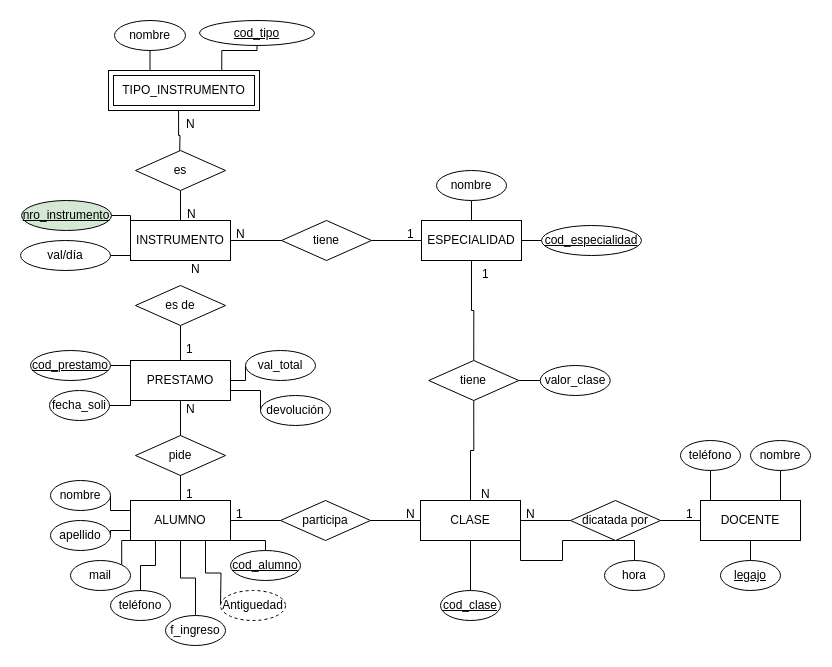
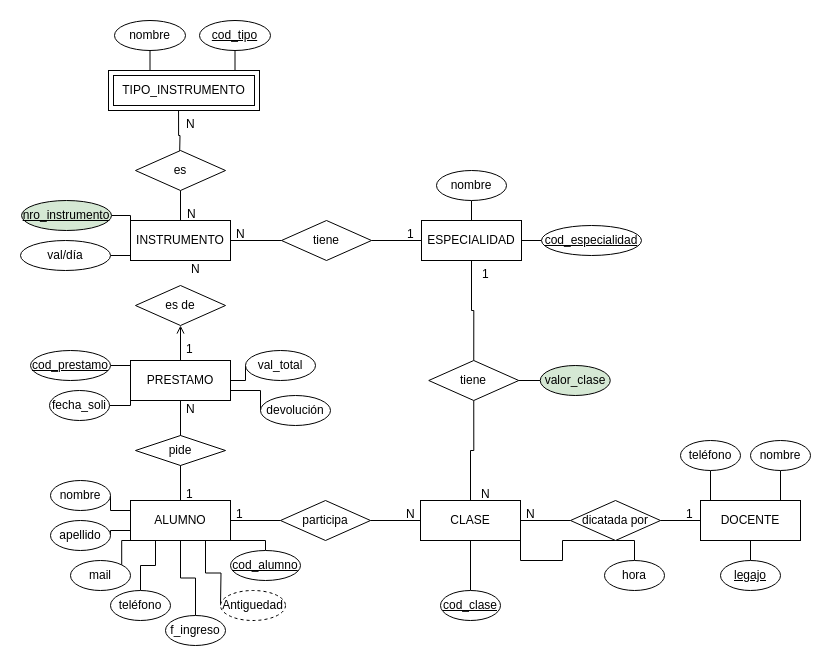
  <mxCell id="0" />
  <mxCell id="1" parent="0" />
  <mxCell id="2" style="edgeStyle=orthogonalEdgeStyle;rounded=0;orthogonalLoop=1;jettySize=auto;html=1;exitX=1;exitY=0.5;exitDx=0;exitDy=0;entryX=0;entryY=0.5;entryDx=0;entryDy=0;endArrow=none;endFill=0;" parent="1" source="6" target="30" edge="1"><mxGeometry relative="1" as="geometry" /></mxCell>
  <mxCell id="3" style="edgeStyle=orthogonalEdgeStyle;rounded=0;orthogonalLoop=1;jettySize=auto;html=1;exitX=1;exitY=1;exitDx=0;exitDy=0;entryX=0.5;entryY=0;entryDx=0;entryDy=0;endArrow=none;endFill=0;" edge="1" parent="1" source="6" target="53"><mxGeometry relative="1" as="geometry" /></mxCell>
  <mxCell id="4" style="edgeStyle=orthogonalEdgeStyle;rounded=0;orthogonalLoop=1;jettySize=auto;html=1;exitX=0.5;exitY=1;exitDx=0;exitDy=0;entryX=0.5;entryY=0;entryDx=0;entryDy=0;endArrow=none;endFill=0;" edge="1" parent="1" source="6" target="54"><mxGeometry relative="1" as="geometry" /></mxCell>
  <mxCell id="5" style="edgeStyle=orthogonalEdgeStyle;rounded=0;orthogonalLoop=1;jettySize=auto;html=1;exitX=0.5;exitY=0;exitDx=0;exitDy=0;entryX=0.5;entryY=1;entryDx=0;entryDy=0;endArrow=none;endFill=0;" edge="1" parent="1" source="6" target="40"><mxGeometry relative="1" as="geometry" /></mxCell>
  <mxCell id="6" value="CLASE" style="whiteSpace=wrap;html=1;align=center;" parent="1" vertex="1"><mxGeometry x="420" y="500" width="100" height="40" as="geometry" /></mxCell>
  <mxCell id="7" style="edgeStyle=orthogonalEdgeStyle;rounded=0;orthogonalLoop=1;jettySize=auto;html=1;exitX=0;exitY=0.25;exitDx=0;exitDy=0;entryX=1;entryY=0.5;entryDx=0;entryDy=0;endArrow=none;endFill=0;" parent="1" source="15" target="41" edge="1"><mxGeometry relative="1" as="geometry" /></mxCell>
  <mxCell id="8" style="edgeStyle=orthogonalEdgeStyle;rounded=0;orthogonalLoop=1;jettySize=auto;html=1;exitX=0;exitY=0.75;exitDx=0;exitDy=0;entryX=1;entryY=0.5;entryDx=0;entryDy=0;endArrow=none;endFill=0;" parent="1" source="15" target="42" edge="1"><mxGeometry relative="1" as="geometry" /></mxCell>
  <mxCell id="9" style="edgeStyle=orthogonalEdgeStyle;rounded=0;orthogonalLoop=1;jettySize=auto;html=1;exitX=0;exitY=1;exitDx=0;exitDy=0;entryX=1;entryY=0;entryDx=0;entryDy=0;endArrow=none;endFill=0;" parent="1" source="15" target="44" edge="1"><mxGeometry relative="1" as="geometry" /></mxCell>
  <mxCell id="10" style="edgeStyle=orthogonalEdgeStyle;rounded=0;orthogonalLoop=1;jettySize=auto;html=1;exitX=0.25;exitY=1;exitDx=0;exitDy=0;entryX=0.5;entryY=0;entryDx=0;entryDy=0;endArrow=none;endFill=0;" parent="1" source="15" target="43" edge="1"><mxGeometry relative="1" as="geometry" /></mxCell>
  <mxCell id="11" style="edgeStyle=orthogonalEdgeStyle;rounded=0;orthogonalLoop=1;jettySize=auto;html=1;exitX=1;exitY=1;exitDx=0;exitDy=0;entryX=0.5;entryY=0;entryDx=0;entryDy=0;endArrow=none;endFill=0;" parent="1" source="15" target="46" edge="1"><mxGeometry relative="1" as="geometry" /></mxCell>
  <mxCell id="12" style="edgeStyle=orthogonalEdgeStyle;rounded=0;orthogonalLoop=1;jettySize=auto;html=1;exitX=0.5;exitY=1;exitDx=0;exitDy=0;entryX=0.5;entryY=0;entryDx=0;entryDy=0;endArrow=none;endFill=0;" parent="1" source="15" target="45" edge="1"><mxGeometry relative="1" as="geometry" /></mxCell>
  <mxCell id="13" style="edgeStyle=orthogonalEdgeStyle;rounded=0;orthogonalLoop=1;jettySize=auto;html=1;exitX=0.75;exitY=1;exitDx=0;exitDy=0;entryX=0;entryY=0.5;entryDx=0;entryDy=0;endArrow=none;endFill=0;" parent="1" source="15" edge="1"><mxGeometry relative="1" as="geometry"><mxPoint x="220" y="605" as="targetPoint" /></mxGeometry></mxCell>
  <mxCell id="14" style="edgeStyle=orthogonalEdgeStyle;rounded=0;orthogonalLoop=1;jettySize=auto;html=1;exitX=0.5;exitY=0;exitDx=0;exitDy=0;entryX=0.5;entryY=1;entryDx=0;entryDy=0;endArrow=none;endFill=0;" parent="1" source="15" target="28" edge="1"><mxGeometry relative="1" as="geometry" /></mxCell>
  <mxCell id="15" value="ALUMNO" style="whiteSpace=wrap;html=1;align=center;" parent="1" vertex="1"><mxGeometry x="130" y="500" width="100" height="40" as="geometry" /></mxCell>
  <mxCell id="16" style="edgeStyle=orthogonalEdgeStyle;rounded=0;orthogonalLoop=1;jettySize=auto;html=1;exitX=0.25;exitY=0;exitDx=0;exitDy=0;entryX=0.5;entryY=1;entryDx=0;entryDy=0;endArrow=none;endFill=0;" parent="1" source="19" target="52" edge="1"><mxGeometry relative="1" as="geometry" /></mxCell>
  <mxCell id="17" style="edgeStyle=orthogonalEdgeStyle;rounded=0;orthogonalLoop=1;jettySize=auto;html=1;exitX=0.75;exitY=0;exitDx=0;exitDy=0;entryX=0.5;entryY=1;entryDx=0;entryDy=0;endArrow=none;endFill=0;" parent="1" source="19" target="51" edge="1"><mxGeometry relative="1" as="geometry" /></mxCell>
  <mxCell id="18" style="edgeStyle=orthogonalEdgeStyle;rounded=0;orthogonalLoop=1;jettySize=auto;html=1;exitX=0.5;exitY=1;exitDx=0;exitDy=0;entryX=0.5;entryY=0;entryDx=0;entryDy=0;endArrow=none;endFill=0;" parent="1" source="19" target="50" edge="1"><mxGeometry relative="1" as="geometry" /></mxCell>
  <mxCell id="19" value="DOCENTE" style="whiteSpace=wrap;html=1;align=center;" parent="1" vertex="1"><mxGeometry x="700" y="500" width="100" height="40" as="geometry" /></mxCell>
  <mxCell id="20" style="edgeStyle=orthogonalEdgeStyle;rounded=0;orthogonalLoop=1;jettySize=auto;html=1;exitX=1;exitY=0.5;exitDx=0;exitDy=0;entryX=0;entryY=0.5;entryDx=0;entryDy=0;endArrow=none;endFill=0;" parent="1" source="22" target="47" edge="1"><mxGeometry relative="1" as="geometry" /></mxCell>
  <mxCell id="21" style="edgeStyle=orthogonalEdgeStyle;rounded=0;orthogonalLoop=1;jettySize=auto;html=1;exitX=0.5;exitY=0;exitDx=0;exitDy=0;entryX=0.5;entryY=1;entryDx=0;entryDy=0;endArrow=none;endFill=0;" edge="1" parent="1" source="22" target="48"><mxGeometry relative="1" as="geometry" /></mxCell>
  <mxCell id="22" value="ESPECIALIDAD" style="whiteSpace=wrap;html=1;align=center;" parent="1" vertex="1"><mxGeometry x="421" width="100" height="40" as="geometry" y="220" /></mxCell>
  <mxCell id="23" style="edgeStyle=orthogonalEdgeStyle;rounded=0;orthogonalLoop=1;jettySize=auto;html=1;exitX=1;exitY=0.5;exitDx=0;exitDy=0;entryX=0;entryY=0.5;entryDx=0;entryDy=0;endArrow=none;endFill=0;" edge="1" parent="1" source="24" target="85"><mxGeometry relative="1" as="geometry" /></mxCell>
  <mxCell id="24" value="INSTRUMENTO" style="whiteSpace=wrap;html=1;align=center;" parent="1" vertex="1"><mxGeometry x="130" width="100" height="40" as="geometry" y="220" /></mxCell>
  <mxCell id="25" style="edgeStyle=orthogonalEdgeStyle;rounded=0;orthogonalLoop=1;jettySize=auto;html=1;exitX=1;exitY=0.5;exitDx=0;exitDy=0;entryX=0;entryY=0.5;entryDx=0;entryDy=0;endArrow=none;endFill=0;" parent="1" source="28" target="69" edge="1"><mxGeometry relative="1" as="geometry" /></mxCell>
- <mxCell id="26" style="edgeStyle=orthogonalEdgeStyle;rounded=0;orthogonalLoop=1;jettySize=auto;html=1;exitX=0.5;exitY=0;exitDx=0;exitDy=0;entryX=0.5;entryY=1;entryDx=0;entryDy=0;endArrow=none;endFill=0;" parent="1" source="28" target="73" edge="1"><mxGeometry relative="1" as="geometry" /></mxCell>
+ <mxCell id="26" style="edgeStyle=orthogonalEdgeStyle;rounded=0;orthogonalLoop=1;jettySize=auto;html=1;exitX=0.5;exitY=0;exitDx=0;exitDy=0;entryX=0.5;entryY=1;entryDx=0;entryDy=0;endArrow=open;endFill=0;" parent="1" source="28" target="73" edge="1"><mxGeometry relative="1" as="geometry" /></mxCell>
  <mxCell id="27" style="edgeStyle=orthogonalEdgeStyle;rounded=0;orthogonalLoop=1;jettySize=auto;html=1;exitX=1;exitY=0.75;exitDx=0;exitDy=0;entryX=0;entryY=0.5;entryDx=0;entryDy=0;endArrow=none;endFill=0;" edge="1" parent="1" source="28" target="68"><mxGeometry relative="1" as="geometry" /></mxCell>
  <mxCell id="28" value="PRESTAMO" style="whiteSpace=wrap;html=1;align=center;" parent="1" vertex="1"><mxGeometry x="130" y="360" width="100" height="40" as="geometry" /></mxCell>
  <mxCell id="29" style="edgeStyle=orthogonalEdgeStyle;rounded=0;orthogonalLoop=1;jettySize=auto;html=1;exitX=1;exitY=0.5;exitDx=0;exitDy=0;entryX=0;entryY=0.5;entryDx=0;entryDy=0;endArrow=none;endFill=0;" parent="1" source="30" target="19" edge="1"><mxGeometry relative="1" as="geometry" /></mxCell>
  <mxCell id="30" value="dicatada por" style="shape=rhombus;perimeter=rhombusPerimeter;whiteSpace=wrap;html=1;align=center;" parent="1" vertex="1"><mxGeometry x="570" y="500" width="90" height="40" as="geometry" /></mxCell>
  <mxCell id="31" style="edgeStyle=orthogonalEdgeStyle;rounded=0;orthogonalLoop=1;jettySize=auto;html=1;exitX=1;exitY=0.5;exitDx=0;exitDy=0;entryX=0;entryY=0.5;entryDx=0;entryDy=0;endArrow=none;endFill=0;" parent="1" source="33" target="6" edge="1"><mxGeometry relative="1" as="geometry" /></mxCell>
  <mxCell id="32" style="edgeStyle=orthogonalEdgeStyle;rounded=0;orthogonalLoop=1;jettySize=auto;html=1;exitX=0;exitY=0.5;exitDx=0;exitDy=0;entryX=1;entryY=0.5;entryDx=0;entryDy=0;endArrow=none;endFill=0;" parent="1" source="33" target="15" edge="1"><mxGeometry relative="1" as="geometry" /></mxCell>
  <mxCell id="33" value="participa" style="shape=rhombus;perimeter=rhombusPerimeter;whiteSpace=wrap;html=1;align=center;" parent="1" vertex="1"><mxGeometry x="280" y="500" width="90" height="40" as="geometry" /></mxCell>
  <mxCell id="34" value="N" style="text;strokeColor=none;fillColor=none;spacingLeft=4;spacingRight=4;overflow=hidden;rotatable=0;points=[[0,0.5],[1,0.5]];portConstraint=eastwest;fontSize=12;" parent="1" vertex="1"><mxGeometry x="520" y="500" width="40" height="30" as="geometry" /></mxCell>
  <mxCell id="35" value="1" style="text;strokeColor=none;fillColor=none;spacingLeft=4;spacingRight=4;overflow=hidden;rotatable=0;points=[[0,0.5],[1,0.5]];portConstraint=eastwest;fontSize=12;" parent="1" vertex="1"><mxGeometry x="680" y="500" width="40" height="30" as="geometry" /></mxCell>
  <mxCell id="36" value="N" style="text;strokeColor=none;fillColor=none;spacingLeft=4;spacingRight=4;overflow=hidden;rotatable=0;points=[[0,0.5],[1,0.5]];portConstraint=eastwest;fontSize=12;" parent="1" vertex="1"><mxGeometry x="400" y="500" width="40" height="30" as="geometry" /></mxCell>
  <mxCell id="37" value="1" style="text;strokeColor=none;fillColor=none;spacingLeft=4;spacingRight=4;overflow=hidden;rotatable=0;points=[[0,0.5],[1,0.5]];portConstraint=eastwest;fontSize=12;" parent="1" vertex="1"><mxGeometry x="230" y="500" width="40" height="30" as="geometry" /></mxCell>
  <mxCell id="38" style="edgeStyle=orthogonalEdgeStyle;rounded=0;orthogonalLoop=1;jettySize=auto;html=1;exitX=1;exitY=0.5;exitDx=0;exitDy=0;entryX=0;entryY=0.5;entryDx=0;entryDy=0;endArrow=none;endFill=0;" parent="1" source="40" target="49" edge="1"><mxGeometry relative="1" as="geometry" /></mxCell>
  <mxCell id="39" style="edgeStyle=orthogonalEdgeStyle;rounded=0;orthogonalLoop=1;jettySize=auto;html=1;exitX=0.5;exitY=0;exitDx=0;exitDy=0;entryX=0.5;entryY=1;entryDx=0;entryDy=0;endArrow=none;endFill=0;" edge="1" parent="1" source="40" target="22"><mxGeometry relative="1" as="geometry" /></mxCell>
  <mxCell id="40" value="tiene" style="shape=rhombus;perimeter=rhombusPerimeter;whiteSpace=wrap;html=1;align=center;" parent="1" vertex="1"><mxGeometry x="428.25" y="360" width="90" height="40" as="geometry" /></mxCell>
  <mxCell id="41" value="nombre" style="ellipse;whiteSpace=wrap;html=1;align=center;" parent="1" vertex="1"><mxGeometry y="480" width="60" height="30" as="geometry" x="50" /></mxCell>
  <mxCell id="42" value="apellido" style="ellipse;whiteSpace=wrap;html=1;align=center;" parent="1" vertex="1"><mxGeometry y="520" width="60" height="30" as="geometry" x="50" /></mxCell>
  <mxCell id="43" value="teléfono" style="ellipse;whiteSpace=wrap;html=1;align=center;" parent="1" vertex="1"><mxGeometry x="110" y="590" width="60" height="30" as="geometry" /></mxCell>
  <mxCell id="44" value="mail" style="ellipse;whiteSpace=wrap;html=1;align=center;" parent="1" vertex="1"><mxGeometry x="70" y="560" width="60" height="30" as="geometry" /></mxCell>
  <mxCell id="45" value="f_ingreso" style="ellipse;whiteSpace=wrap;html=1;align=center;" parent="1" vertex="1"><mxGeometry x="165" y="615" width="60" height="30" as="geometry" /></mxCell>
  <mxCell id="46" value="cod_alumno" style="ellipse;whiteSpace=wrap;html=1;align=center;fontStyle=4" parent="1" vertex="1"><mxGeometry x="230" y="550" width="70" height="30" as="geometry" /></mxCell>
  <mxCell id="47" value="&lt;u&gt;cod_especialidad&lt;/u&gt;" style="ellipse;whiteSpace=wrap;html=1;align=center;" parent="1" vertex="1"><mxGeometry x="541" y="225" width="100" height="30" as="geometry" /></mxCell>
  <mxCell id="48" value="nombre" style="ellipse;whiteSpace=wrap;html=1;align=center;" parent="1" vertex="1"><mxGeometry x="436" y="170" width="70" height="30" as="geometry" /></mxCell>
- <mxCell id="49" value="valor_clase" style="ellipse;whiteSpace=wrap;html=1;align=center;" parent="1" vertex="1"><mxGeometry x="539.75" y="365" width="70" height="30" as="geometry" /></mxCell>
+ <mxCell id="49" value="valor_clase" style="ellipse;whiteSpace=wrap;html=1;align=center;fillColor=#d5e8d4;" parent="1" vertex="1"><mxGeometry x="539.75" y="365" width="70" height="30" as="geometry" /></mxCell>
  <mxCell id="50" value="&lt;u&gt;legajo&lt;/u&gt;" style="ellipse;whiteSpace=wrap;html=1;align=center;" parent="1" vertex="1"><mxGeometry x="720" y="560" width="60" height="30" as="geometry" /></mxCell>
  <mxCell id="51" value="nombre" style="ellipse;whiteSpace=wrap;html=1;align=center;" parent="1" vertex="1"><mxGeometry x="750" y="440" width="60" height="30" as="geometry" /></mxCell>
  <mxCell id="52" value="teléfono" style="ellipse;whiteSpace=wrap;html=1;align=center;" parent="1" vertex="1"><mxGeometry x="680" y="440" width="60" height="30" as="geometry" /></mxCell>
  <mxCell id="53" value="hora" style="ellipse;whiteSpace=wrap;html=1;align=center;" parent="1" vertex="1"><mxGeometry x="604" y="560" width="60" height="30" as="geometry" /></mxCell>
  <mxCell id="54" value="cod_clase" style="ellipse;whiteSpace=wrap;html=1;align=center;fontStyle=4" parent="1" vertex="1"><mxGeometry x="440" y="590" width="60" height="30" as="geometry" /></mxCell>
  <mxCell id="55" style="edgeStyle=orthogonalEdgeStyle;rounded=0;orthogonalLoop=1;jettySize=auto;html=1;exitX=0.25;exitY=0;exitDx=0;exitDy=0;entryX=0.5;entryY=1;entryDx=0;entryDy=0;endArrow=none;endFill=0;" edge="1" parent="1" source="57" target="66"><mxGeometry relative="1" as="geometry" /></mxCell>
  <mxCell id="56" style="edgeStyle=orthogonalEdgeStyle;rounded=0;orthogonalLoop=1;jettySize=auto;html=1;exitX=0.75;exitY=0;exitDx=0;exitDy=0;entryX=0.5;entryY=1;entryDx=0;entryDy=0;endArrow=none;endFill=0;" edge="1" parent="1" source="57" target="65"><mxGeometry relative="1" as="geometry" /></mxCell>
  <mxCell id="57" value="TIPO_INSTRUMENTO" style="shape=ext;margin=3;double=1;whiteSpace=wrap;html=1;align=center;" parent="1" vertex="1"><mxGeometry x="108" y="70" width="151" height="40" as="geometry" /></mxCell>
  <mxCell id="58" style="edgeStyle=orthogonalEdgeStyle;rounded=0;orthogonalLoop=1;jettySize=auto;html=1;exitX=1;exitY=0.5;exitDx=0;exitDy=0;entryX=0;entryY=0.5;entryDx=0;entryDy=0;endArrow=none;endFill=0;" parent="1" source="59" target="28" edge="1"><mxGeometry relative="1" as="geometry" /></mxCell>
  <mxCell id="59" value="fecha_soli" style="ellipse;whiteSpace=wrap;html=1;align=center;" parent="1" vertex="1"><mxGeometry x="49" y="390" width="60" height="30" as="geometry" /></mxCell>
  <mxCell id="60" value="N" style="text;strokeColor=none;fillColor=none;spacingLeft=4;spacingRight=4;overflow=hidden;rotatable=0;points=[[0,0.5],[1,0.5]];portConstraint=eastwest;fontSize=12;" parent="1" vertex="1"><mxGeometry x="185" y="255" width="40" height="30" as="geometry" /></mxCell>
  <mxCell id="61" value="1" style="text;strokeColor=none;fillColor=none;spacingLeft=4;spacingRight=4;overflow=hidden;rotatable=0;points=[[0,0.5],[1,0.5]];portConstraint=eastwest;fontSize=12;" parent="1" vertex="1"><mxGeometry x="180" y="480" width="40" height="30" as="geometry" /></mxCell>
  <mxCell id="62" style="edgeStyle=orthogonalEdgeStyle;rounded=0;orthogonalLoop=1;jettySize=auto;html=1;exitX=0.5;exitY=1;exitDx=0;exitDy=0;entryX=0.5;entryY=0;entryDx=0;entryDy=0;endArrow=none;endFill=0;" edge="1" parent="1" source="64" target="24"><mxGeometry relative="1" as="geometry" /></mxCell>
  <mxCell id="63" style="edgeStyle=orthogonalEdgeStyle;rounded=0;orthogonalLoop=1;jettySize=auto;html=1;exitX=0.5;exitY=0;exitDx=0;exitDy=0;entryX=0.464;entryY=0.99;entryDx=0;entryDy=0;entryPerimeter=0;endArrow=none;endFill=0;" edge="1" parent="1" target="57"><mxGeometry relative="1" as="geometry"><mxPoint x="179" y="160" as="sourcePoint" /></mxGeometry></mxCell>
  <mxCell id="64" value="es" style="shape=rhombus;perimeter=rhombusPerimeter;whiteSpace=wrap;html=1;align=center;" parent="1" vertex="1"><mxGeometry x="135" y="150" width="90" height="40" as="geometry" /></mxCell>
- <mxCell id="65" value="&lt;u&gt;cod_tipo&lt;/u&gt;" style="ellipse;whiteSpace=wrap;html=1;align=center;" parent="1" vertex="1"><mxGeometry x="199" y="20" width="115" height="25" as="geometry" /></mxCell>
+ <mxCell id="65" value="&lt;u&gt;cod_tipo&lt;/u&gt;" style="ellipse;whiteSpace=wrap;html=1;align=center;" parent="1" vertex="1"><mxGeometry x="199" y="20" width="71" height="30" as="geometry" /></mxCell>
  <mxCell id="66" value="nombre" style="ellipse;whiteSpace=wrap;html=1;align=center;" parent="1" vertex="1"><mxGeometry x="114" y="20" width="71" height="30" as="geometry" /></mxCell>
  <mxCell id="67" value="Antiguedad" style="ellipse;whiteSpace=wrap;html=1;align=center;dashed=1;" parent="1" vertex="1"><mxGeometry x="220" y="590" width="65" height="30" as="geometry" /></mxCell>
  <mxCell id="68" value="devolución" style="ellipse;whiteSpace=wrap;html=1;align=center;" parent="1" vertex="1"><mxGeometry x="260" y="395" width="70" height="30" as="geometry" /></mxCell>
  <mxCell id="69" value="val_total" style="ellipse;whiteSpace=wrap;html=1;align=center;" parent="1" vertex="1"><mxGeometry x="245" y="350" width="70" height="30" as="geometry" /></mxCell>
  <mxCell id="70" style="edgeStyle=orthogonalEdgeStyle;rounded=0;orthogonalLoop=1;jettySize=auto;html=1;exitX=1;exitY=0.5;exitDx=0;exitDy=0;entryX=0;entryY=0.25;entryDx=0;entryDy=0;endArrow=none;endFill=0;" edge="1" parent="1" source="71" target="24"><mxGeometry relative="1" as="geometry" /></mxCell>
  <mxCell id="71" value="nro_instrumento" style="ellipse;whiteSpace=wrap;html=1;align=center;fontStyle=4;fillColor=#d5e8d4;" parent="1" vertex="1"><mxGeometry x="21" y="200" width="90" height="30" as="geometry" /></mxCell>
- <mxCell id="72" value="pide" style="shape=rhombus;perimeter=rhombusPerimeter;whiteSpace=wrap;html=1;align=center;" parent="1" vertex="1"><mxGeometry x="135" y="435" width="90" height="40" as="geometry" /></mxCell>
+ <mxCell id="72" value="pide" style="shape=rhombus;perimeter=rhombusPerimeter;whiteSpace=wrap;html=1;align=center;" parent="1" vertex="1"><mxGeometry x="135" y="435" width="90" height="30" as="geometry" /></mxCell>
  <mxCell id="73" value="es de" style="shape=rhombus;perimeter=rhombusPerimeter;whiteSpace=wrap;html=1;align=center;" parent="1" vertex="1"><mxGeometry x="135" y="285" width="90" height="40" as="geometry" /></mxCell>
  <mxCell id="74" value="1" style="text;strokeColor=none;fillColor=none;spacingLeft=4;spacingRight=4;overflow=hidden;rotatable=0;points=[[0,0.5],[1,0.5]];portConstraint=eastwest;fontSize=12;" parent="1" vertex="1"><mxGeometry x="180" y="335" width="40" height="30" as="geometry" /></mxCell>
  <mxCell id="75" value="N" style="text;strokeColor=none;fillColor=none;spacingLeft=4;spacingRight=4;overflow=hidden;rotatable=0;points=[[0,0.5],[1,0.5]];portConstraint=eastwest;fontSize=12;" parent="1" vertex="1"><mxGeometry x="180" y="395" width="40" height="30" as="geometry" /></mxCell>
  <mxCell id="76" style="edgeStyle=orthogonalEdgeStyle;rounded=0;orthogonalLoop=1;jettySize=auto;html=1;exitX=1;exitY=0.5;exitDx=0;exitDy=0;entryX=0;entryY=0.25;entryDx=0;entryDy=0;endArrow=none;endFill=0;" parent="1" source="77" target="28" edge="1"><mxGeometry relative="1" as="geometry" /></mxCell>
  <mxCell id="77" value="&lt;u&gt;cod_prestamo&lt;/u&gt;" style="ellipse;whiteSpace=wrap;html=1;align=center;" parent="1" vertex="1"><mxGeometry x="30" y="350" width="80" height="30" as="geometry" /></mxCell>
  <mxCell id="78" style="edgeStyle=orthogonalEdgeStyle;rounded=0;orthogonalLoop=1;jettySize=auto;html=1;exitX=1;exitY=0.5;exitDx=0;exitDy=0;entryX=0;entryY=0.5;entryDx=0;entryDy=0;endArrow=none;endFill=0;" edge="1" parent="1" source="79" target="24"><mxGeometry relative="1" as="geometry" /></mxCell>
  <mxCell id="79" value="val/día" style="ellipse;whiteSpace=wrap;html=1;align=center;" parent="1" vertex="1"><mxGeometry x="20" y="240" width="90" height="30" as="geometry" /></mxCell>
  <mxCell id="80" value="N" style="text;strokeColor=none;fillColor=none;spacingLeft=4;spacingRight=4;overflow=hidden;rotatable=0;points=[[0,0.5],[1,0.5]];portConstraint=eastwest;fontSize=12;" parent="1" vertex="1"><mxGeometry x="475" y="480" width="40" height="30" as="geometry" /></mxCell>
  <mxCell id="81" value="1" style="text;strokeColor=none;fillColor=none;spacingLeft=4;spacingRight=4;overflow=hidden;rotatable=0;points=[[0,0.5],[1,0.5]];portConstraint=eastwest;fontSize=12;" parent="1" vertex="1"><mxGeometry x="476" y="260" width="40" height="30" as="geometry" /></mxCell>
  <mxCell id="82" value="N" style="text;strokeColor=none;fillColor=none;spacingLeft=4;spacingRight=4;overflow=hidden;rotatable=0;points=[[0,0.5],[1,0.5]];portConstraint=eastwest;fontSize=12;" parent="1" vertex="1"><mxGeometry x="180" y="110" width="40" height="30" as="geometry" /></mxCell>
  <mxCell id="83" value="N" style="text;strokeColor=none;fillColor=none;spacingLeft=4;spacingRight=4;overflow=hidden;rotatable=0;points=[[0,0.5],[1,0.5]];portConstraint=eastwest;fontSize=12;" parent="1" vertex="1"><mxGeometry x="181" y="200" width="40" height="30" as="geometry" /></mxCell>
  <mxCell id="84" style="edgeStyle=orthogonalEdgeStyle;rounded=0;orthogonalLoop=1;jettySize=auto;html=1;exitX=1;exitY=0.5;exitDx=0;exitDy=0;entryX=0;entryY=0.5;entryDx=0;entryDy=0;endArrow=none;endFill=0;" edge="1" parent="1" source="85" target="22"><mxGeometry relative="1" as="geometry" /></mxCell>
  <mxCell id="85" value="tiene" style="shape=rhombus;perimeter=rhombusPerimeter;whiteSpace=wrap;html=1;align=center;" vertex="1" parent="1"><mxGeometry x="281" width="90" height="40" as="geometry" y="220" /></mxCell>
  <mxCell id="86" value="1" style="text;strokeColor=none;fillColor=none;spacingLeft=4;spacingRight=4;overflow=hidden;rotatable=0;points=[[0,0.5],[1,0.5]];portConstraint=eastwest;fontSize=12;" vertex="1" parent="1"><mxGeometry x="401" width="40" height="30" as="geometry" y="220" /></mxCell>
  <mxCell id="87" value="N" style="text;strokeColor=none;fillColor=none;spacingLeft=4;spacingRight=4;overflow=hidden;rotatable=0;points=[[0,0.5],[1,0.5]];portConstraint=eastwest;fontSize=12;" vertex="1" parent="1"><mxGeometry x="230" width="40" height="30" as="geometry" y="220" /></mxCell>
